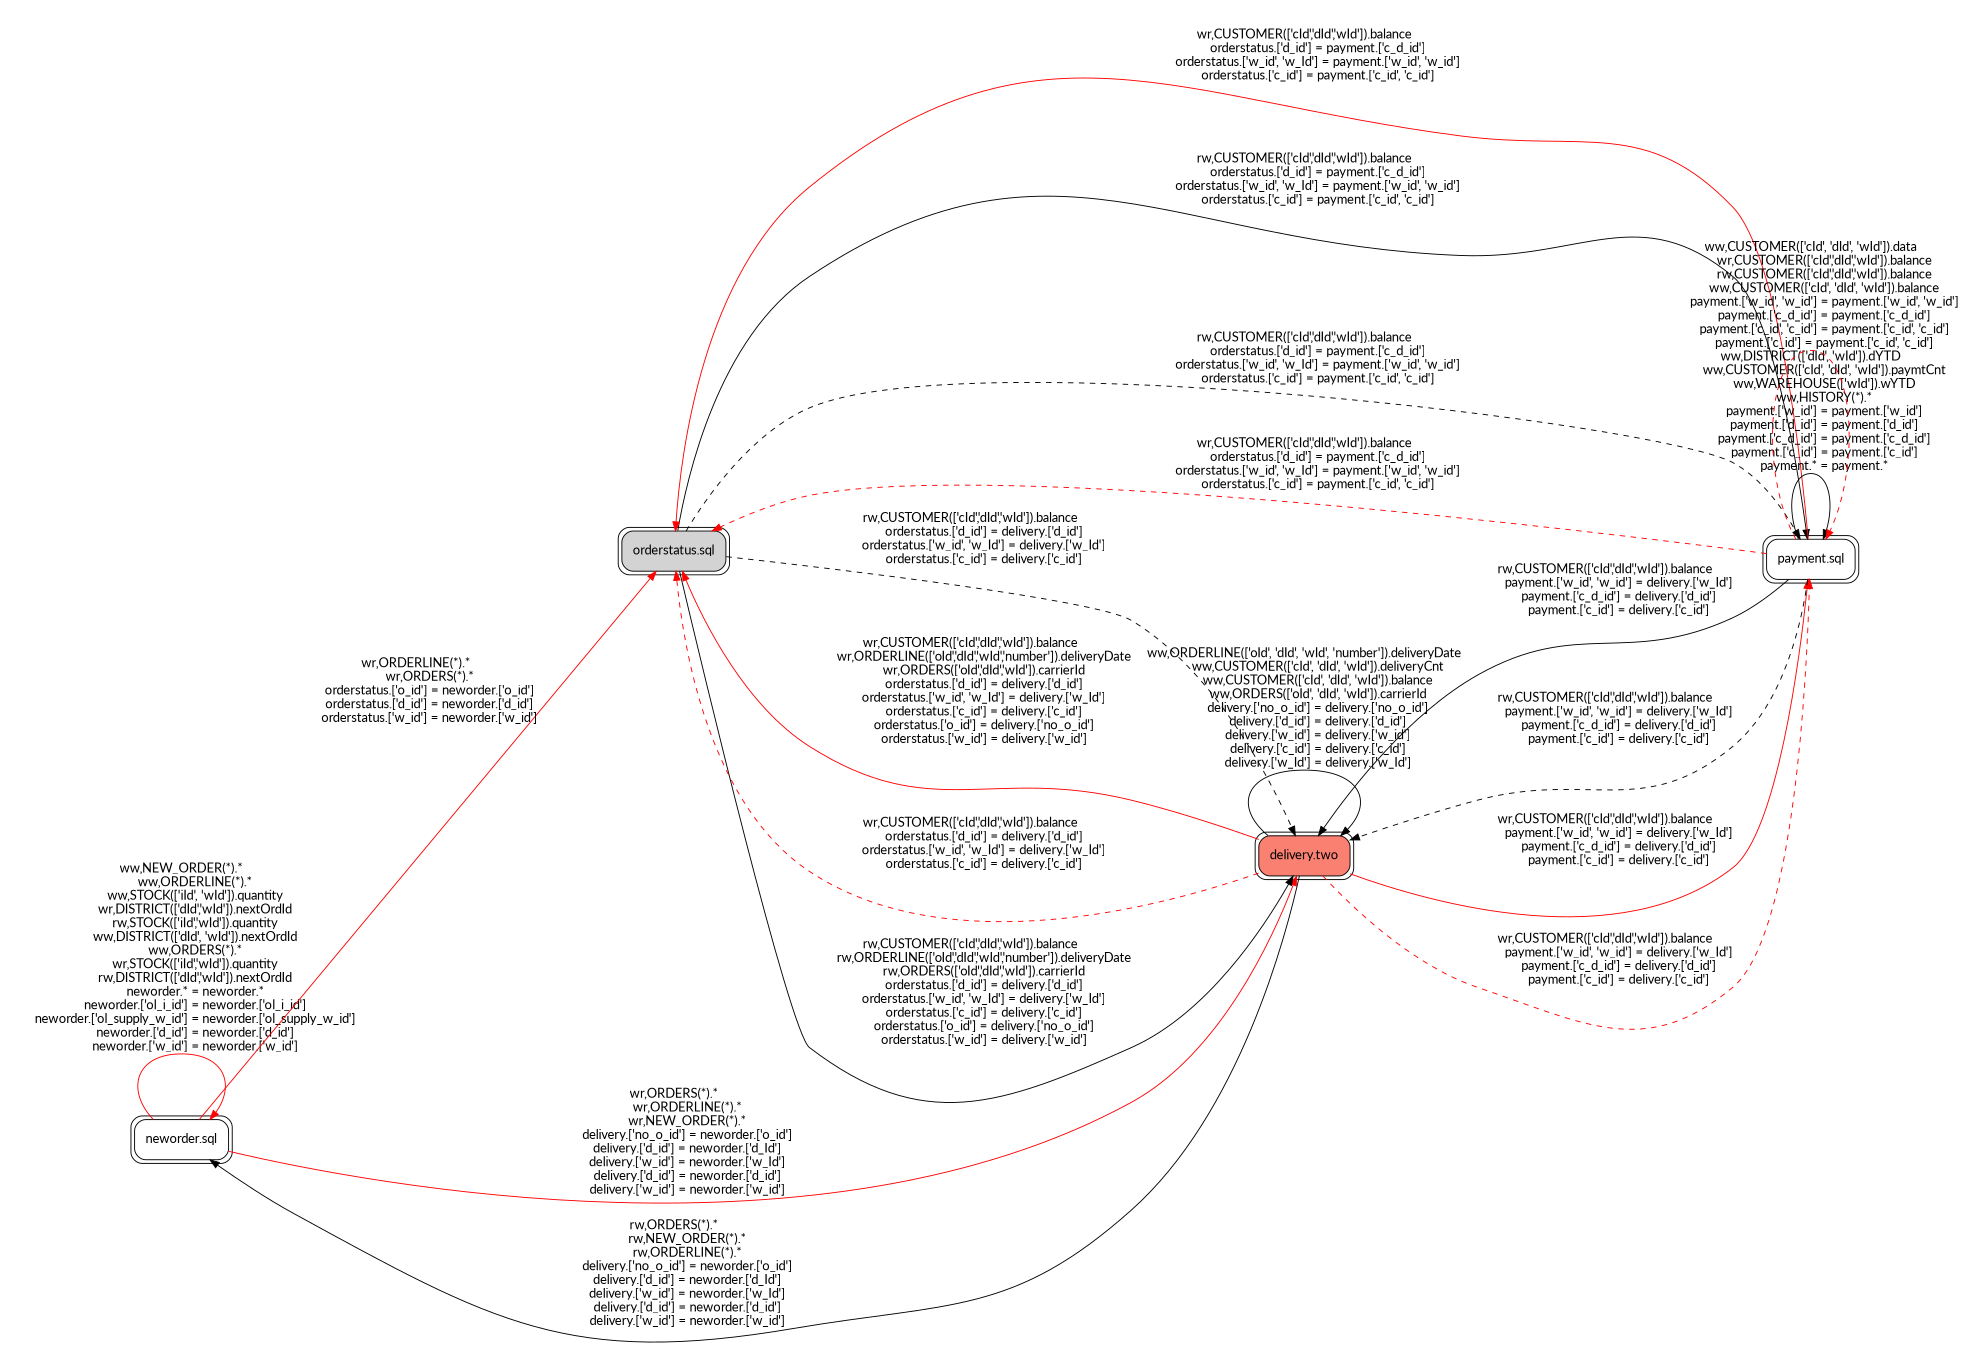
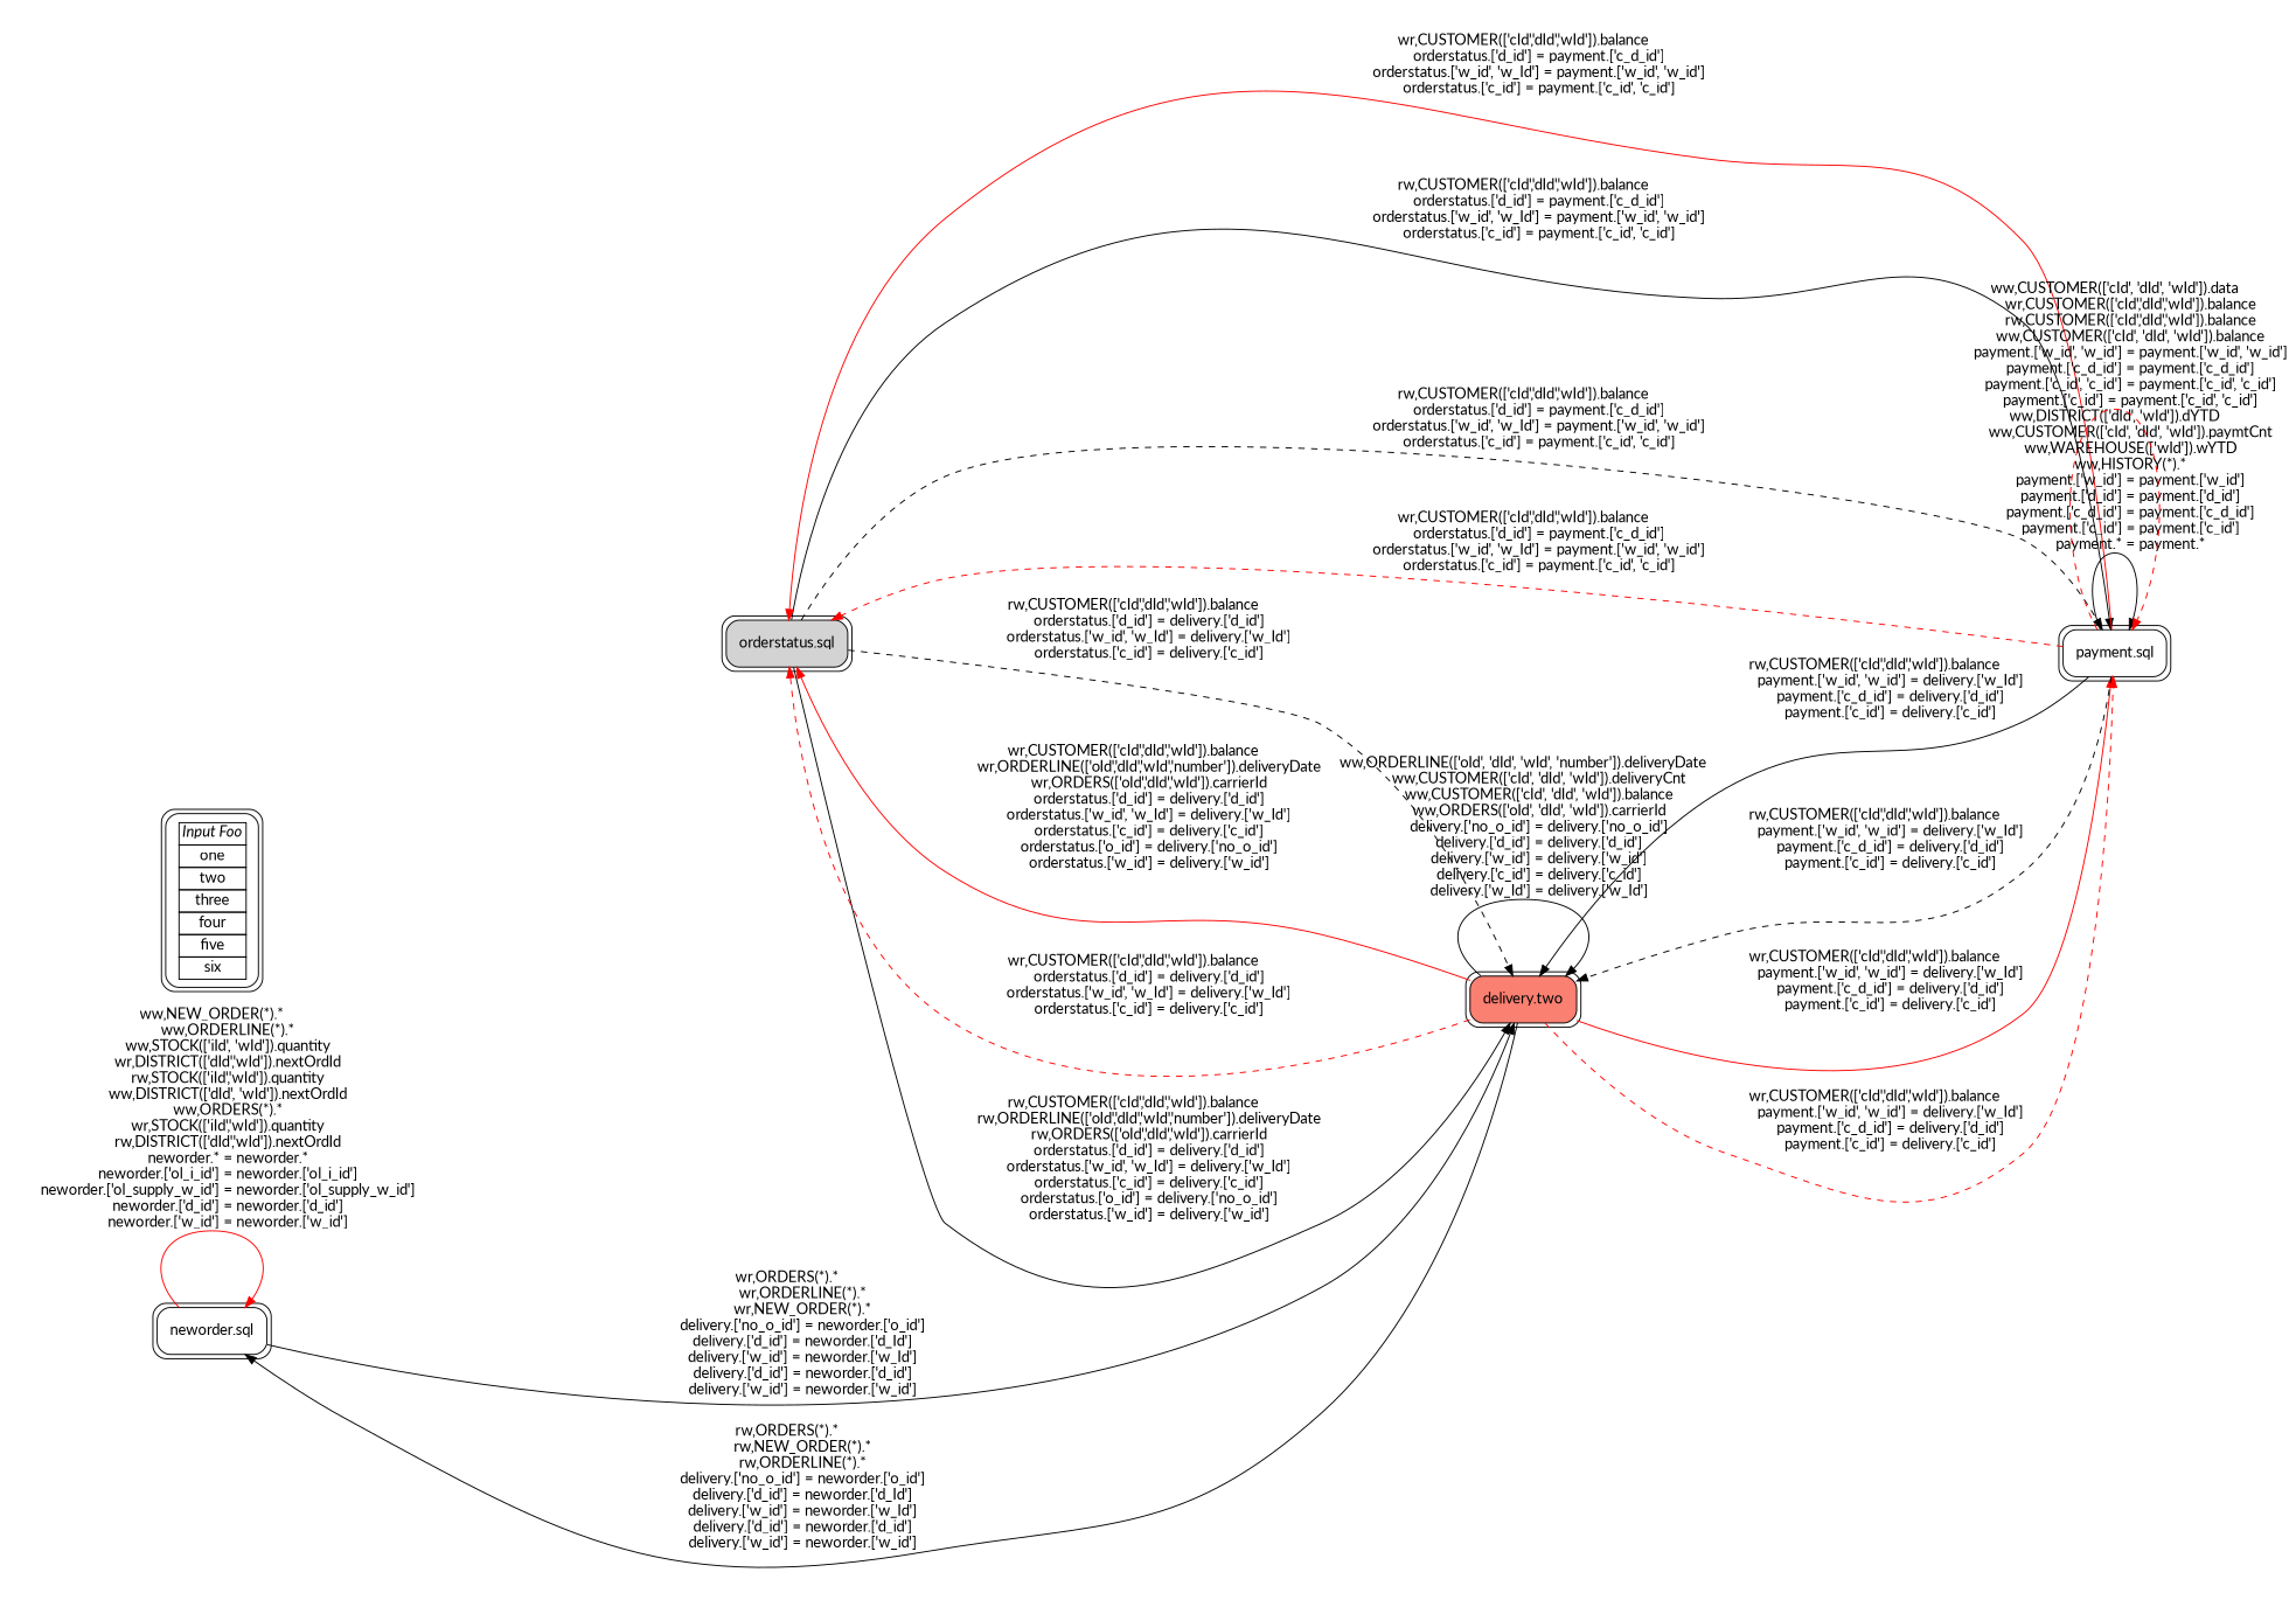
  digraph {
    fontname=Lato
    nodesep=1.0
    rankdir=LR
    node [fillcolor=white fontname=Lato peripheries=2 shape=box style="rounded,filled"]
    edge [color=red fontname=Lato style=solid]
    "neworder.sql"
    "orderstatus.sql" [fillcolor=lightgrey]
    n3 [fillcolor=salmon label="delivery.two"]
    "payment.sql"
+   n5 [label=< <table border="0" cellborder="1" cellspacing="0">   <tr><td><i>Input Foo</i></td></tr>   <tr><td port="1">one</td></tr>   <tr><td port="2">two</td></tr>   <tr><td port="3">three</td></tr>   <tr><td port="4">four</td></tr>   <tr><td port="5">five</td></tr>   <tr><td port="6">six</td></tr> </table>> style=rounded fillcolor=""]
    "neworder.sql" -> "neworder.sql" [label="ww,NEW_ORDER(*).*\n	ww,ORDERLINE(*).*\n	ww,STOCK(['iId', 'wId']).quantity\n	wr,DISTRICT(['dId','wId']).nextOrdId\n	rw,STOCK(['iId','wId']).quantity\n	ww,DISTRICT(['dId', 'wId']).nextOrdId\n	ww,ORDERS(*).*\n	wr,STOCK(['iId','wId']).quantity\n	rw,DISTRICT(['dId','wId']).nextOrdId\n	neworder.* = neworder.*\n	neworder.['ol_i_id'] = neworder.['ol_i_id']\n	neworder.['ol_supply_w_id'] = neworder.['ol_supply_w_id']\n	neworder.['d_id'] = neworder.['d_id']\n	neworder.['w_id'] = neworder.['w_id']"]
-   "neworder.sql" -> "orderstatus.sql" [label="wr,ORDERLINE(*).*\n	wr,ORDERS(*).*\n	orderstatus.['o_id'] = neworder.['o_id']\n	orderstatus.['d_id'] = neworder.['d_id']\n	orderstatus.['w_id'] = neworder.['w_id']"]
-   "neworder.sql" -> n3 [label="wr,ORDERS(*).*\n	wr,ORDERLINE(*).*\n	wr,NEW_ORDER(*).*\n	delivery.['no_o_id'] = neworder.['o_id']\n	delivery.['d_id'] = neworder.['d_Id']\n	delivery.['w_id'] = neworder.['w_Id']\n	delivery.['d_id'] = neworder.['d_id']\n	delivery.['w_id'] = neworder.['w_id']"]
+   "neworder.sql" -> n3 [color=black label="wr,ORDERS(*).*\n	wr,ORDERLINE(*).*\n	wr,NEW_ORDER(*).*\n	delivery.['no_o_id'] = neworder.['o_id']\n	delivery.['d_id'] = neworder.['d_Id']\n	delivery.['w_id'] = neworder.['w_Id']\n	delivery.['d_id'] = neworder.['d_id']\n	delivery.['w_id'] = neworder.['w_id']"]
    "orderstatus.sql" -> n3 [color=black label="rw,CUSTOMER(['cId','dId','wId']).balance\n	rw,ORDERLINE(['oId','dId','wId','number']).deliveryDate\n	rw,ORDERS(['oId','dId','wId']).carrierId\n	orderstatus.['d_id'] = delivery.['d_id']\n	orderstatus.['w_id', 'w_Id'] = delivery.['w_Id']\n	orderstatus.['c_id'] = delivery.['c_id']\n	orderstatus.['o_id'] = delivery.['no_o_id']\n	orderstatus.['w_id'] = delivery.['w_id']"]
    "orderstatus.sql" -> n3 [color=black label="rw,CUSTOMER(['cId','dId','wId']).balance\n	orderstatus.['d_id'] = delivery.['d_id']\n	orderstatus.['w_id', 'w_Id'] = delivery.['w_Id']\n	orderstatus.['c_id'] = delivery.['c_id']" style=dashed]
    "orderstatus.sql" -> "payment.sql" [color=black label="rw,CUSTOMER(['cId','dId','wId']).balance\n	orderstatus.['d_id'] = payment.['c_d_id']\n	orderstatus.['w_id', 'w_Id'] = payment.['w_id', 'w_id']\n	orderstatus.['c_id'] = payment.['c_id', 'c_id']"]
    "orderstatus.sql" -> "payment.sql" [color=black label="rw,CUSTOMER(['cId','dId','wId']).balance\n	orderstatus.['d_id'] = payment.['c_d_id']\n	orderstatus.['w_id', 'w_Id'] = payment.['w_id', 'w_id']\n	orderstatus.['c_id'] = payment.['c_id', 'c_id']" style=dashed]
    n3 -> "neworder.sql" [color=black label="rw,ORDERS(*).*\n	rw,NEW_ORDER(*).*\n	rw,ORDERLINE(*).*\n	delivery.['no_o_id'] = neworder.['o_id']\n	delivery.['d_id'] = neworder.['d_Id']\n	delivery.['w_id'] = neworder.['w_Id']\n	delivery.['d_id'] = neworder.['d_id']\n	delivery.['w_id'] = neworder.['w_id']"]
    n3 -> "orderstatus.sql" [label="wr,CUSTOMER(['cId','dId','wId']).balance\n	wr,ORDERLINE(['oId','dId','wId','number']).deliveryDate\n	wr,ORDERS(['oId','dId','wId']).carrierId\n	orderstatus.['d_id'] = delivery.['d_id']\n	orderstatus.['w_id', 'w_Id'] = delivery.['w_Id']\n	orderstatus.['c_id'] = delivery.['c_id']\n	orderstatus.['o_id'] = delivery.['no_o_id']\n	orderstatus.['w_id'] = delivery.['w_id']"]
    n3 -> "orderstatus.sql" [label="wr,CUSTOMER(['cId','dId','wId']).balance\n	orderstatus.['d_id'] = delivery.['d_id']\n	orderstatus.['w_id', 'w_Id'] = delivery.['w_Id']\n	orderstatus.['c_id'] = delivery.['c_id']" style=dashed]
    n3 -> n3 [color=black label="ww,ORDERLINE(['oId', 'dId', 'wId', 'number']).deliveryDate\n	ww,CUSTOMER(['cId', 'dId', 'wId']).deliveryCnt\n	ww,CUSTOMER(['cId', 'dId', 'wId']).balance\n	ww,ORDERS(['oId', 'dId', 'wId']).carrierId\n	delivery.['no_o_id'] = delivery.['no_o_id']\n	delivery.['d_id'] = delivery.['d_id']\n	delivery.['w_id'] = delivery.['w_id']\n	delivery.['c_id'] = delivery.['c_id']\n	delivery.['w_Id'] = delivery.['w_Id']"]
    n3 -> "payment.sql" [label="wr,CUSTOMER(['cId','dId','wId']).balance\n	payment.['w_id', 'w_id'] = delivery.['w_Id']\n	payment.['c_d_id'] = delivery.['d_id']\n	payment.['c_id'] = delivery.['c_id']"]
    n3 -> "payment.sql" [label="wr,CUSTOMER(['cId','dId','wId']).balance\n	payment.['w_id', 'w_id'] = delivery.['w_Id']\n	payment.['c_d_id'] = delivery.['d_id']\n	payment.['c_id'] = delivery.['c_id']" style=dashed]
    "payment.sql" -> "orderstatus.sql" [label="wr,CUSTOMER(['cId','dId','wId']).balance\n	orderstatus.['d_id'] = payment.['c_d_id']\n	orderstatus.['w_id', 'w_Id'] = payment.['w_id', 'w_id']\n	orderstatus.['c_id'] = payment.['c_id', 'c_id']"]
    "payment.sql" -> "orderstatus.sql" [label="wr,CUSTOMER(['cId','dId','wId']).balance\n	orderstatus.['d_id'] = payment.['c_d_id']\n	orderstatus.['w_id', 'w_Id'] = payment.['w_id', 'w_id']\n	orderstatus.['c_id'] = payment.['c_id', 'c_id']" style=dashed]
    "payment.sql" -> n3 [color=black label="rw,CUSTOMER(['cId','dId','wId']).balance\n	payment.['w_id', 'w_id'] = delivery.['w_Id']\n	payment.['c_d_id'] = delivery.['d_id']\n	payment.['c_id'] = delivery.['c_id']"]
    "payment.sql" -> n3 [color=black label="rw,CUSTOMER(['cId','dId','wId']).balance\n	payment.['w_id', 'w_id'] = delivery.['w_Id']\n	payment.['c_d_id'] = delivery.['d_id']\n	payment.['c_id'] = delivery.['c_id']" style=dashed]
    "payment.sql" -> "payment.sql" [color=black label="ww,DISTRICT(['dId', 'wId']).dYTD\n	ww,CUSTOMER(['cId', 'dId', 'wId']).paymtCnt\n	ww,WAREHOUSE(['wId']).wYTD\n	ww,HISTORY(*).*\n	payment.['w_id'] = payment.['w_id']\n	payment.['d_id'] = payment.['d_id']\n	payment.['c_d_id'] = payment.['c_d_id']\n	payment.['c_id'] = payment.['c_id']\n	payment.* = payment.*"]
    "payment.sql" -> "payment.sql" [label="ww,CUSTOMER(['cId', 'dId', 'wId']).data\n	wr,CUSTOMER(['cId','dId','wId']).balance\n	rw,CUSTOMER(['cId','dId','wId']).balance\n	ww,CUSTOMER(['cId', 'dId', 'wId']).balance\n	payment.['w_id', 'w_id'] = payment.['w_id', 'w_id']\n	payment.['c_d_id'] = payment.['c_d_id']\n	payment.['c_id', 'c_id'] = payment.['c_id', 'c_id']\n	payment.['c_id'] = payment.['c_id', 'c_id']" style=dashed]
  }
